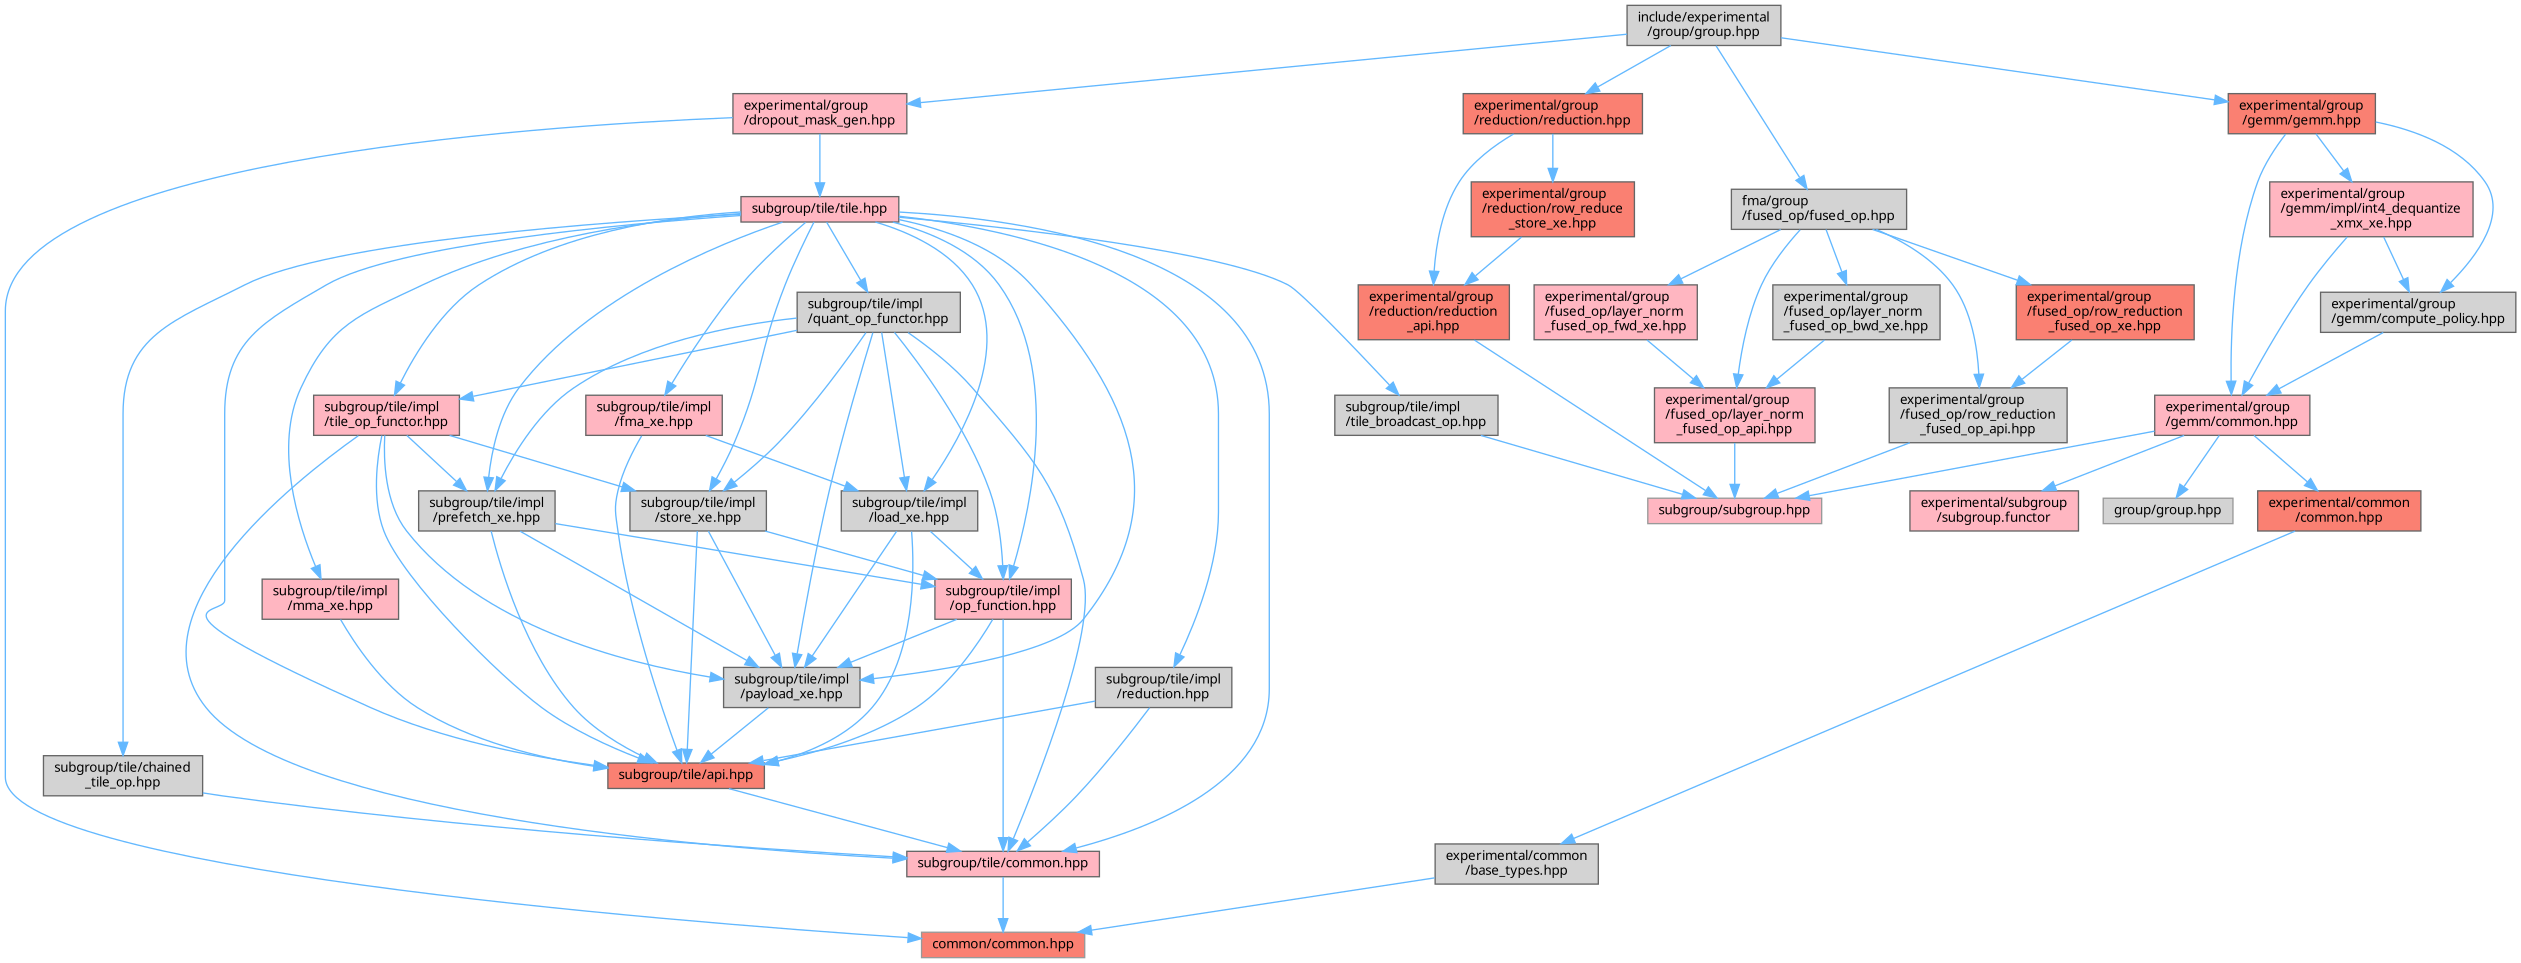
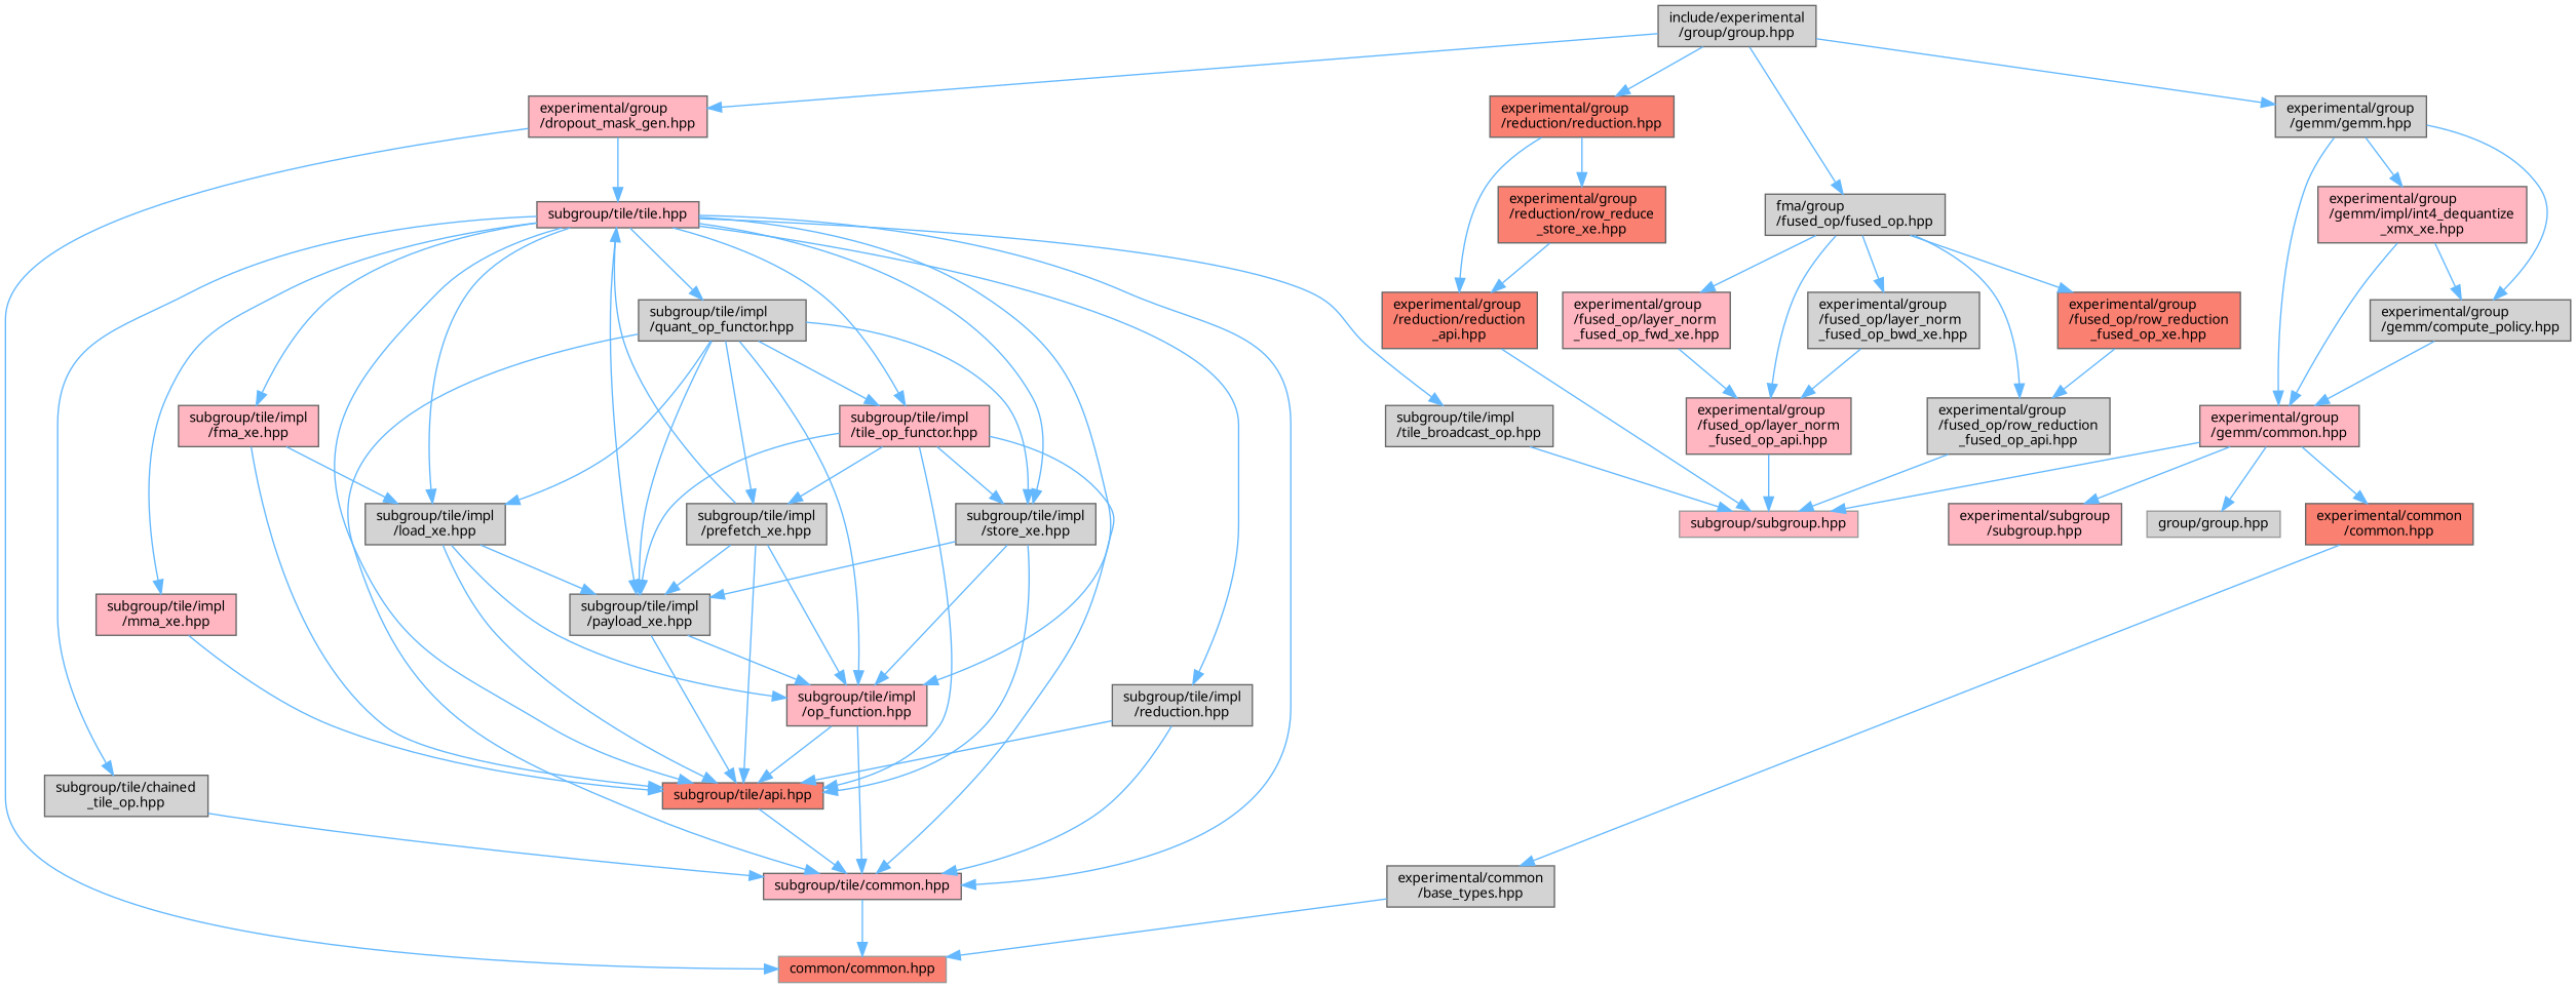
  digraph {
    fontname="Noto Sans"
    node [color=grey40 fillcolor=lightgrey fontname="Noto Sans" fontsize=10 shape=box style=filled]
    edge [color=steelblue1 fontname="Noto Sans" fontsize=10 labelfontname=Helvetica labelfontsize=10 style=solid]
    n1 [color=gray40 fontcolor=black height=0.2 label="include/experimental\l/group/group.hpp" width=0.4]
    n2 [fillcolor=lightpink height=0.2 label="experimental/group\l/dropout_mask_gen.hpp" width=0.4]
    n3 [height=0.2 label="fma/group\l/fused_op/fused_op.hpp" width=0.4]
-   n4 [fillcolor=salmon height=0.2 label="experimental/group\l/gemm/gemm.hpp" width=0.4]
+   n4 [height=0.2 label="experimental/group\l/gemm/gemm.hpp" width=0.4]
    n5 [fillcolor=salmon height=0.2 label="experimental/group\l/reduction/reduction.hpp" width=0.4]
    n6 [color=grey60 fillcolor=salmon height=0.2 label="common/common.hpp" width=0.4]
    n7 [fillcolor=lightpink height=0.2 label="subgroup/tile/tile.hpp" width=0.4]
    n8 [fillcolor=lightpink height=0.2 label="experimental/group\l/fused_op/layer_norm\l_fused_op_api.hpp" width=0.4]
    n9 [height=0.2 label="experimental/group\l/fused_op/layer_norm\l_fused_op_bwd_xe.hpp" width=0.4]
    n10 [fillcolor=lightpink height=0.2 label="experimental/group\l/fused_op/layer_norm\l_fused_op_fwd_xe.hpp" width=0.4]
    n11 [height=0.2 label="experimental/group\l/fused_op/row_reduction\l_fused_op_api.hpp" width=0.4]
    n12 [fillcolor=salmon height=0.2 label="experimental/group\l/fused_op/row_reduction\l_fused_op_xe.hpp" width=0.4]
    n13 [fillcolor=lightpink height=0.2 label="experimental/group\l/gemm/common.hpp" width=0.4]
    n14 [height=0.2 label="experimental/group\l/gemm/compute_policy.hpp" width=0.4]
    n15 [fillcolor=lightpink height=0.2 label="experimental/group\l/gemm/impl/int4_dequantize\l_xmx_xe.hpp" width=0.4]
    n16 [fillcolor=salmon height=0.2 label="experimental/group\l/reduction/reduction\l_api.hpp" width=0.4]
    n17 [fillcolor=salmon height=0.2 label="experimental/group\l/reduction/row_reduce\l_store_xe.hpp" width=0.4]
    n18 [fillcolor=salmon height=0.2 label="subgroup/tile/api.hpp" width=0.4]
    n19 [fillcolor=lightpink height=0.2 label="subgroup/tile/common.hpp" width=0.4]
    n20 [height=0.2 label="subgroup/tile/chained\l_tile_op.hpp" width=0.4]
    n21 [fillcolor=lightpink height=0.2 label="subgroup/tile/impl\l/fma_xe.hpp" width=0.4]
    n22 [height=0.2 label="subgroup/tile/impl\l/load_xe.hpp" width=0.4]
    n23 [fillcolor=lightpink height=0.2 label="subgroup/tile/impl\l/op_function.hpp" width=0.4]
    n24 [height=0.2 label="subgroup/tile/impl\l/payload_xe.hpp" width=0.4]
    n25 [fillcolor=lightpink height=0.2 label="subgroup/tile/impl\l/mma_xe.hpp" width=0.4]
    n26 [height=0.2 label="subgroup/tile/impl\l/prefetch_xe.hpp" width=0.4]
    n27 [height=0.2 label="subgroup/tile/impl\l/quant_op_functor.hpp" width=0.4]
    n28 [height=0.2 label="subgroup/tile/impl\l/store_xe.hpp" width=0.4]
    n29 [fillcolor=lightpink height=0.2 label="subgroup/tile/impl\l/tile_op_functor.hpp" width=0.4]
    n30 [height=0.2 label="subgroup/tile/impl\l/reduction.hpp" width=0.4]
    n31 [height=0.2 label="subgroup/tile/impl\l/tile_broadcast_op.hpp" width=0.4]
    n32 [color=grey60 fillcolor=lightpink height=0.2 label="subgroup/subgroup.hpp" width=0.4]
    n33 [fillcolor=salmon height=0.2 label="experimental/common\l/common.hpp" width=0.4]
-   n34 [fillcolor=lightpink height=0.2 label="experimental/subgroup\l/subgroup.functor" width=0.4]
+   n34 [fillcolor=lightpink height=0.2 label="experimental/subgroup\l/subgroup.hpp" width=0.4]
    n35 [color=grey60 height=0.2 label="group/group.hpp" width=0.4]
    n36 [height=0.2 label="experimental/common\l/base_types.hpp" width=0.4]
    n1 -> n2
    n1 -> n3
    n1 -> n4
    n1 -> n5
    n2 -> n6
    n2 -> n7
    n3 -> n8
    n3 -> n9
    n3 -> n10
    n3 -> n11
    n3 -> n12
    n4 -> n13
    n4 -> n14
    n4 -> n15
    n5 -> n16
    n5 -> n17
    n7 -> n18
    n7 -> n19
    n7 -> n20
    n7 -> n21
    n7 -> n22
    n7 -> n23
    n7 -> n24
    n7 -> n25
-   n7 -> n26
+   n26 -> n7
    n7 -> n27
    n7 -> n28
    n7 -> n29
    n7 -> n30
    n7 -> n31
    n8 -> n32
    n9 -> n8
    n10 -> n8
    n11 -> n32
    n12 -> n11
    n13 -> n32
    n13 -> n33
    n13 -> n34
    n13 -> n35
    n14 -> n13
    n15 -> n13
    n15 -> n14
    n16 -> n32
    n17 -> n16
    n18 -> n19
    n19 -> n6
    n20 -> n19
    n21 -> n18
    n21 -> n22
    n22 -> n18
    n22 -> n23
    n22 -> n24
    n23 -> n18
    n23 -> n19
    n24 -> n18
-   n23 -> n24
+   n24 -> n23
    n25 -> n18
    n26 -> n18
    n26 -> n23
    n26 -> n24
    n27 -> n19
    n27 -> n22
    n27 -> n23
    n27 -> n24
    n27 -> n26
    n27 -> n28
    n27 -> n29
    n28 -> n18
    n28 -> n23
    n28 -> n24
    n29 -> n18
    n29 -> n19
    n29 -> n24
    n29 -> n26
    n29 -> n28
    n30 -> n18
    n30 -> n19
    n31 -> n32
    n33 -> n36
    n36 -> n6
  }
